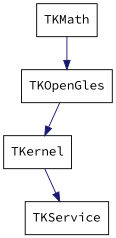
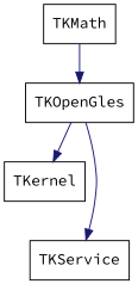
  digraph {
    aspect=1
    fontname="Source Code Pro"
    node [fontname="Source Code Pro" shape=box]
    edge [color=midnightblue fontname="Source Code Pro" style=solid]
    TKOpenGles
    TKernel
    TKService
    TKMath
    TKOpenGles -> TKernel
-   TKernel -> TKService
+   TKOpenGles -> TKService
    TKMath -> TKOpenGles
  }
